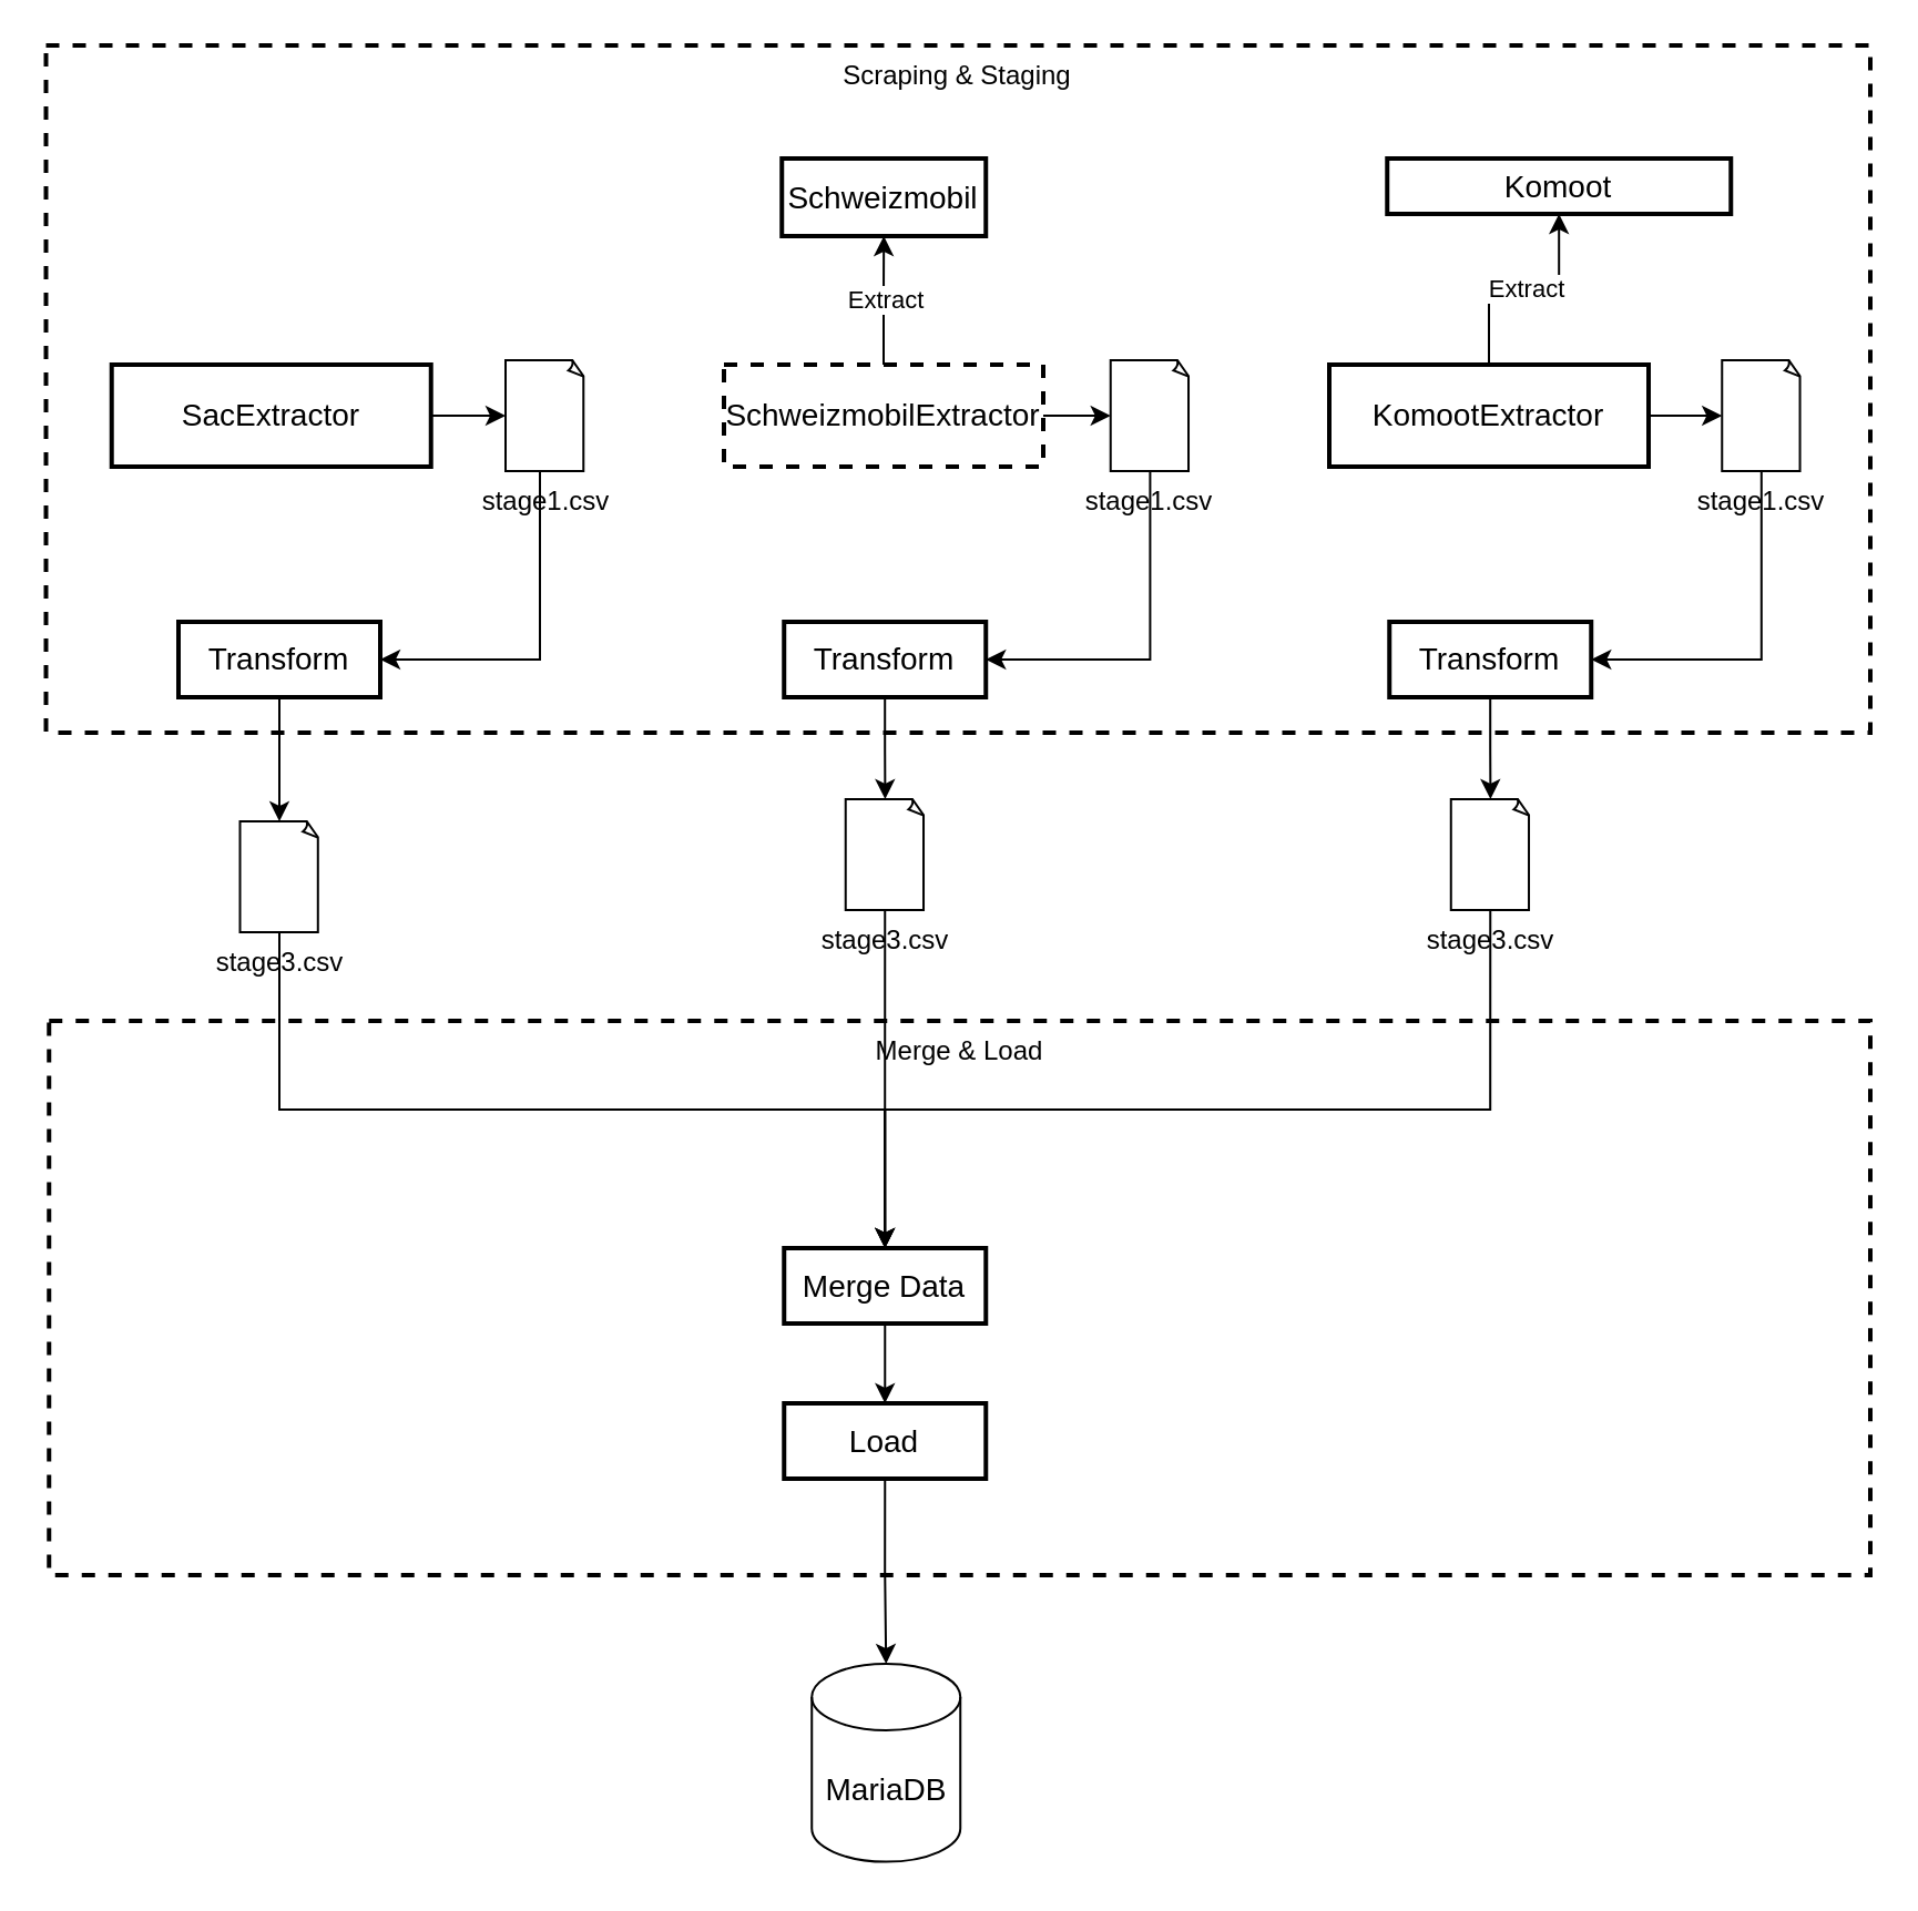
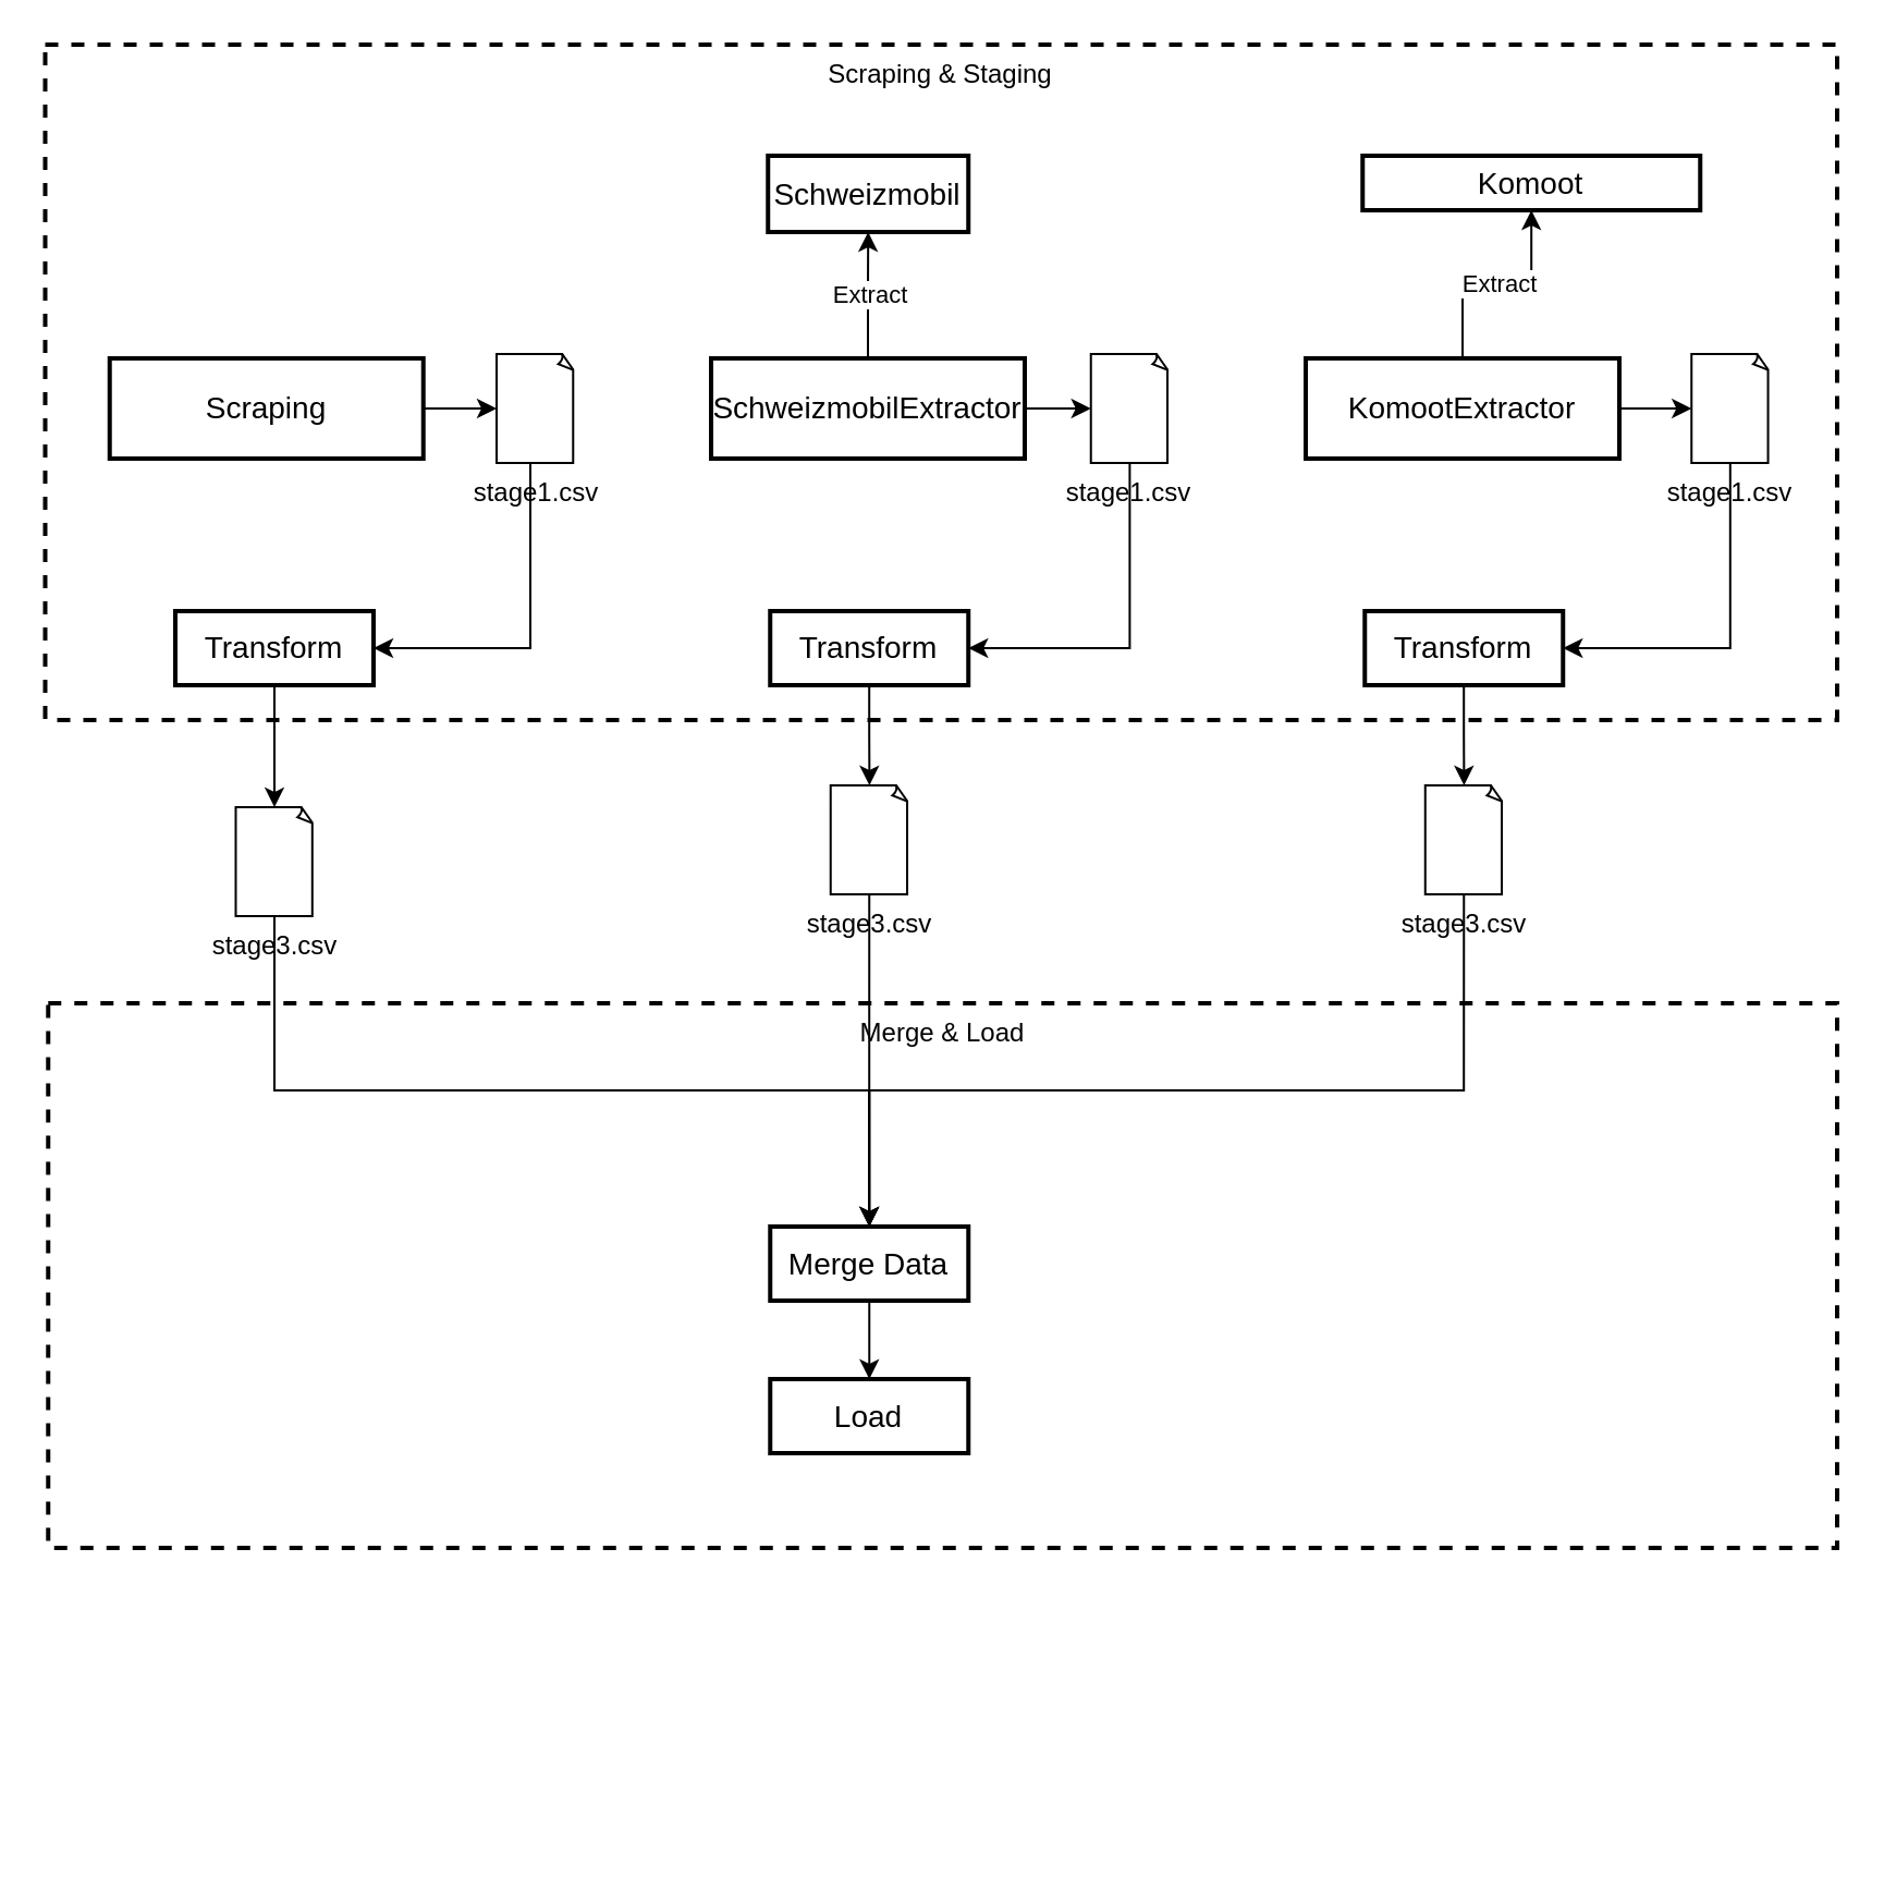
  <mxCell id="0" />
  <mxCell id="1" parent="0" />
  <mxCell id="2" value="Merge &amp; Load" style="whiteSpace=wrap;strokeWidth=2;verticalAlign=top;dashed=1;" parent="1" vertex="1"><mxGeometry x="21.63" y="460" width="821.37" height="250" as="geometry" /></mxCell>
  <mxCell id="3" value="Scraping &amp; Staging" style="whiteSpace=wrap;strokeWidth=2;verticalAlign=top;movable=1;resizable=1;rotatable=1;deletable=1;editable=1;locked=0;connectable=1;dashed=1;" parent="1" vertex="1"><mxGeometry x="20.25" y="20" width="822.75" height="310" as="geometry" /></mxCell>
  <mxCell id="4" value="" style="edgeStyle=orthogonalEdgeStyle;rounded=0;orthogonalLoop=1;jettySize=auto;html=1;" parent="1" source="5" target="12" edge="1"><mxGeometry relative="1" as="geometry"><Array as="points"><mxPoint x="123" y="385" /></Array></mxGeometry></mxCell>
  <mxCell id="5" value="Transform" style="whiteSpace=wrap;strokeWidth=2;fontSize=14;" parent="1" vertex="1"><mxGeometry x="80" y="280" width="91" height="34" as="geometry" /></mxCell>
- <mxCell id="6" value="MariaDB" style="shape=cylinder3;whiteSpace=wrap;html=1;boundedLbl=1;backgroundOutline=1;size=15;fontSize=14;aspect=fixed;" parent="1" vertex="1"><mxGeometry x="365.62" y="750" width="67" height="89.31" as="geometry" /></mxCell>
  <mxCell id="7" style="edgeStyle=orthogonalEdgeStyle;rounded=0;orthogonalLoop=1;jettySize=auto;html=1;exitX=0.5;exitY=1;exitDx=0;exitDy=0;entryX=0.5;entryY=0;entryDx=0;entryDy=0;" parent="1" source="11" target="38" edge="1"><mxGeometry relative="1" as="geometry" /></mxCell>
  <mxCell id="8" style="edgeStyle=orthogonalEdgeStyle;rounded=0;orthogonalLoop=1;jettySize=auto;html=1;exitX=0.5;exitY=1;exitDx=0;exitDy=0;entryX=0.5;entryY=0;entryDx=0;entryDy=0;startArrow=none;startFill=0;exitPerimeter=0;" parent="1" source="12" target="11" edge="1"><mxGeometry relative="1" as="geometry"><Array as="points"><mxPoint x="126" y="500" /><mxPoint x="399" y="500" /></Array></mxGeometry></mxCell>
  <mxCell id="9" style="edgeStyle=orthogonalEdgeStyle;rounded=0;orthogonalLoop=1;jettySize=auto;html=1;exitX=0.5;exitY=1;exitDx=0;exitDy=0;entryX=0.5;entryY=0;entryDx=0;entryDy=0;startArrow=none;startFill=0;exitPerimeter=0;" parent="1" source="13" target="11" edge="1"><mxGeometry relative="1" as="geometry"><Array as="points"><mxPoint x="399" y="540" /><mxPoint x="399" y="540" /></Array></mxGeometry></mxCell>
  <mxCell id="10" style="edgeStyle=orthogonalEdgeStyle;rounded=0;orthogonalLoop=1;jettySize=auto;html=1;exitX=0.5;exitY=1;exitDx=0;exitDy=0;entryX=0.5;entryY=0;entryDx=0;entryDy=0;startArrow=none;startFill=0;exitPerimeter=0;" parent="1" source="14" target="11" edge="1"><mxGeometry relative="1" as="geometry"><Array as="points"><mxPoint x="672" y="500" /><mxPoint x="399" y="500" /></Array></mxGeometry></mxCell>
  <mxCell id="11" value="Merge Data" style="whiteSpace=wrap;strokeWidth=2;fontSize=14;" parent="1" vertex="1"><mxGeometry x="353.13" y="562.5" width="91" height="34" as="geometry" /></mxCell>
  <mxCell id="12" value="stage3.csv" style="whiteSpace=wrap;html=1;shape=mxgraph.basic.document;labelPosition=center;verticalLabelPosition=bottom;align=center;verticalAlign=top;fontColor=default;" parent="1" vertex="1"><mxGeometry x="107.75" y="370" width="35.5" height="50" as="geometry" /></mxCell>
  <mxCell id="13" value="stage3.csv" style="whiteSpace=wrap;html=1;shape=mxgraph.basic.document;labelPosition=center;verticalLabelPosition=bottom;align=center;verticalAlign=top;fontColor=default;" parent="1" vertex="1"><mxGeometry x="380.87" y="360" width="35.5" height="50" as="geometry" /></mxCell>
  <mxCell id="14" value="stage3.csv" style="whiteSpace=wrap;html=1;shape=mxgraph.basic.document;labelPosition=center;verticalLabelPosition=bottom;align=center;verticalAlign=top;fontColor=default;" parent="1" vertex="1"><mxGeometry x="653.88" y="360" width="35.5" height="50" as="geometry" /></mxCell>
  <mxCell id="15" value="Komoot" style="whiteSpace=wrap;strokeWidth=2;fontSize=14;" parent="1" vertex="1"><mxGeometry x="625.13" y="71" width="155" height="25" as="geometry" /></mxCell>
  <mxCell id="16" value="" style="edgeStyle=orthogonalEdgeStyle;rounded=0;orthogonalLoop=1;jettySize=auto;html=1;startArrow=none;startFill=0;" parent="1" source="17" target="36" edge="1"><mxGeometry relative="1" as="geometry"><Array as="points"><mxPoint x="794" y="297" /></Array></mxGeometry></mxCell>
  <mxCell id="17" value="stage1.csv" style="whiteSpace=wrap;html=1;shape=mxgraph.basic.document;labelPosition=center;verticalLabelPosition=bottom;align=center;verticalAlign=top;" parent="1" vertex="1"><mxGeometry x="776.13" y="162" width="35.5" height="50" as="geometry" /></mxCell>
  <mxCell id="18" value="KomootExtractor" style="whiteSpace=wrap;strokeWidth=2;fontSize=14;" parent="1" vertex="1"><mxGeometry x="599" y="164" width="144" height="46" as="geometry" /></mxCell>
  <mxCell id="19" style="edgeStyle=orthogonalEdgeStyle;rounded=0;orthogonalLoop=1;jettySize=auto;html=1;exitX=1;exitY=0.5;exitDx=0;exitDy=0;entryX=0;entryY=0.5;entryDx=0;entryDy=0;entryPerimeter=0;" parent="1" source="18" target="17" edge="1"><mxGeometry relative="1" as="geometry" /></mxCell>
  <mxCell id="20" value="" style="edgeStyle=orthogonalEdgeStyle;rounded=0;orthogonalLoop=1;jettySize=auto;html=1;" parent="1" source="18" target="15" edge="1"><mxGeometry relative="1" as="geometry" /></mxCell>
  <mxCell id="21" value="Extract" style="edgeLabel;html=1;align=center;verticalAlign=middle;resizable=0;points=[];" parent="20" vertex="1" connectable="0"><mxGeometry x="0.009" y="1" relative="1" as="geometry"><mxPoint as="offset" /></mxGeometry></mxCell>
  <mxCell id="22" value="Schweizmobil" style="whiteSpace=wrap;strokeWidth=2;fontSize=14;" parent="1" vertex="1"><mxGeometry x="352.12" y="71" width="92" height="35" as="geometry" /></mxCell>
  <mxCell id="23" value="" style="edgeStyle=orthogonalEdgeStyle;rounded=0;orthogonalLoop=1;jettySize=auto;html=1;startArrow=none;startFill=0;" parent="1" source="24" target="34" edge="1"><mxGeometry relative="1" as="geometry"><Array as="points"><mxPoint x="518" y="297" /></Array></mxGeometry></mxCell>
  <mxCell id="24" value="stage1.csv" style="whiteSpace=wrap;html=1;shape=mxgraph.basic.document;labelPosition=center;verticalLabelPosition=bottom;align=center;verticalAlign=top;" parent="1" vertex="1"><mxGeometry x="500.37" y="162" width="35.5" height="50" as="geometry" /></mxCell>
- <mxCell id="25" value="SchweizmobilExtractor" style="whiteSpace=wrap;strokeWidth=2;fontSize=14;dashed=1;" parent="1" vertex="1"><mxGeometry x="326" y="164" width="144" height="46" as="geometry" /></mxCell>
+ <mxCell id="25" value="SchweizmobilExtractor" style="whiteSpace=wrap;strokeWidth=2;fontSize=14;" parent="1" vertex="1"><mxGeometry x="326" y="164" width="144" height="46" as="geometry" /></mxCell>
  <mxCell id="26" style="edgeStyle=orthogonalEdgeStyle;rounded=0;orthogonalLoop=1;jettySize=auto;html=1;exitX=1;exitY=0.5;exitDx=0;exitDy=0;entryX=0;entryY=0.5;entryDx=0;entryDy=0;entryPerimeter=0;" parent="1" source="25" target="24" edge="1"><mxGeometry relative="1" as="geometry" /></mxCell>
  <mxCell id="27" value="" style="edgeStyle=orthogonalEdgeStyle;rounded=0;orthogonalLoop=1;jettySize=auto;html=1;" parent="1" source="25" target="22" edge="1"><mxGeometry relative="1" as="geometry" /></mxCell>
  <mxCell id="28" value="Extract" style="edgeLabel;html=1;align=center;verticalAlign=middle;resizable=0;points=[];" parent="27" vertex="1" connectable="0"><mxGeometry x="-0.009" relative="1" as="geometry"><mxPoint y="-1" as="offset" /></mxGeometry></mxCell>
  <mxCell id="29" value="" style="edgeStyle=orthogonalEdgeStyle;rounded=0;orthogonalLoop=1;jettySize=auto;html=1;startArrow=none;startFill=0;" parent="1" source="30" target="5" edge="1"><mxGeometry relative="1" as="geometry"><Array as="points"><mxPoint x="243" y="297" /></Array></mxGeometry></mxCell>
  <mxCell id="30" value="stage1.csv" style="whiteSpace=wrap;html=1;shape=mxgraph.basic.document;labelPosition=center;verticalLabelPosition=bottom;align=center;verticalAlign=top;fontColor=default;" parent="1" vertex="1"><mxGeometry x="227.5" y="162" width="35.5" height="50" as="geometry" /></mxCell>
- <mxCell id="31" value="SacExtractor" style="whiteSpace=wrap;strokeWidth=2;fontSize=14;" parent="1" vertex="1"><mxGeometry x="49.87" y="164" width="144" height="46" as="geometry" /></mxCell>
+ <mxCell id="31" value="Scraping" style="whiteSpace=wrap;strokeWidth=2;fontSize=14;" parent="1" vertex="1"><mxGeometry x="49.87" y="164" width="144" height="46" as="geometry" /></mxCell>
  <mxCell id="32" style="edgeStyle=orthogonalEdgeStyle;rounded=0;orthogonalLoop=1;jettySize=auto;html=1;exitX=1;exitY=0.5;exitDx=0;exitDy=0;entryX=0;entryY=0.5;entryDx=0;entryDy=0;entryPerimeter=0;" parent="1" source="31" target="30" edge="1"><mxGeometry relative="1" as="geometry" /></mxCell>
  <mxCell id="33" value="" style="edgeStyle=orthogonalEdgeStyle;rounded=0;orthogonalLoop=1;jettySize=auto;html=1;" parent="1" source="34" target="13" edge="1"><mxGeometry relative="1" as="geometry" /></mxCell>
  <mxCell id="34" value="Transform" style="whiteSpace=wrap;strokeWidth=2;fontSize=14;" parent="1" vertex="1"><mxGeometry x="353.12" y="280" width="91" height="34" as="geometry" /></mxCell>
  <mxCell id="35" value="" style="edgeStyle=orthogonalEdgeStyle;rounded=0;orthogonalLoop=1;jettySize=auto;html=1;" parent="1" source="36" target="14" edge="1"><mxGeometry relative="1" as="geometry" /></mxCell>
  <mxCell id="36" value="Transform" style="whiteSpace=wrap;strokeWidth=2;fontSize=14;" parent="1" vertex="1"><mxGeometry x="626.13" y="280" width="91" height="34" as="geometry" /></mxCell>
- <mxCell id="37" style="edgeStyle=orthogonalEdgeStyle;rounded=0;orthogonalLoop=1;jettySize=auto;html=1;exitX=0.5;exitY=1;exitDx=0;exitDy=0;entryX=0.5;entryY=0;entryDx=0;entryDy=0;entryPerimeter=0;" parent="1" source="38" target="6" edge="1"><mxGeometry relative="1" as="geometry" /></mxCell>
  <mxCell id="38" value="Load" style="whiteSpace=wrap;strokeWidth=2;fontSize=14;" parent="1" vertex="1"><mxGeometry x="353.13" y="632.5" width="91" height="34" as="geometry" /></mxCell>
